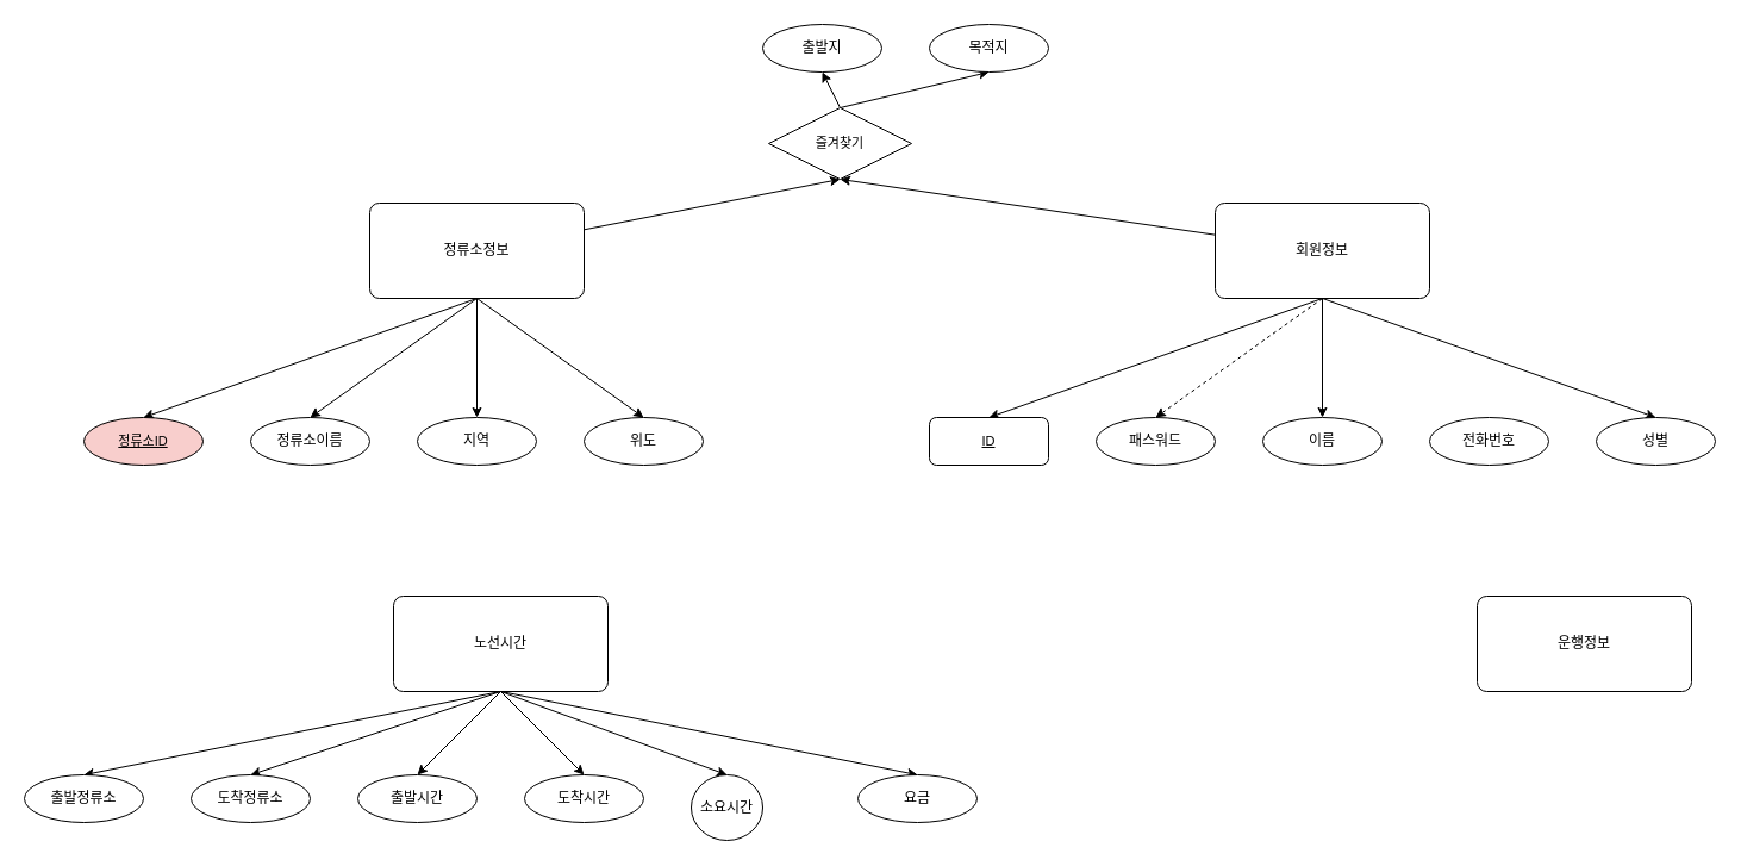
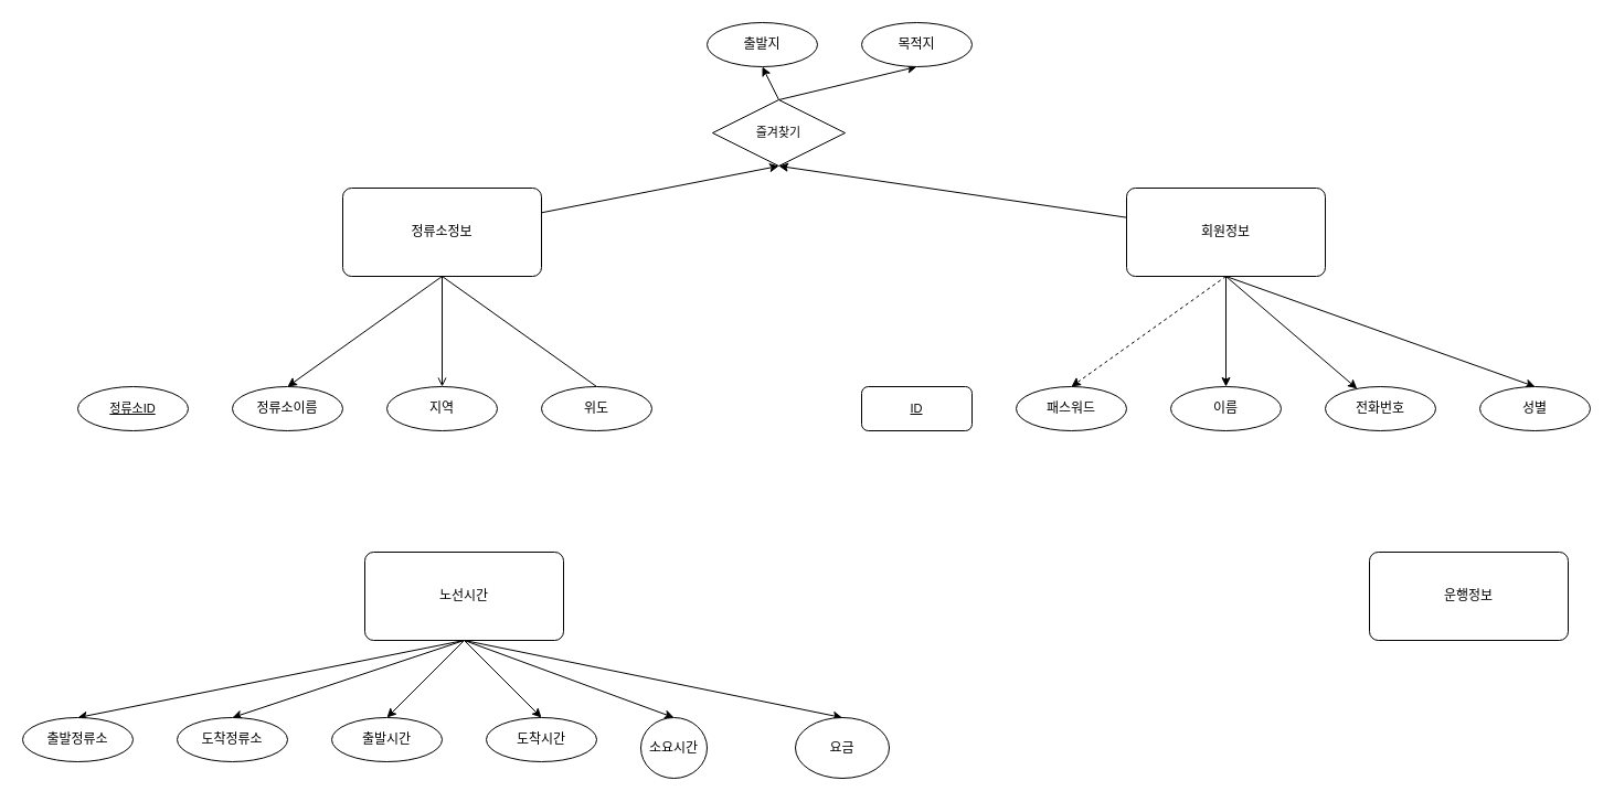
  <mxCell id="0" />
  <mxCell id="1" parent="0" />
- <mxCell id="2" style="rounded=0;orthogonalLoop=1;jettySize=auto;html=1;entryX=0.5;entryY=0;entryDx=0;entryDy=0;exitX=0.5;exitY=1;exitDx=0;exitDy=0;" edge="1" parent="1" source="7" target="12"><mxGeometry relative="1" as="geometry"><mxPoint x="830" y="350" as="targetPoint" /></mxGeometry></mxCell>
+ <mxCell id="2" style="rounded=0;orthogonalLoop=1;jettySize=auto;html=1;exitX=0.5;exitY=1;exitDx=0;exitDy=0;" edge="1" parent="1" source="7" target="10"><mxGeometry relative="1" as="geometry"><mxPoint x="830" y="350" as="targetPoint" /></mxGeometry></mxCell>
  <mxCell id="3" style="rounded=0;orthogonalLoop=1;jettySize=auto;html=1;entryX=0.5;entryY=0;entryDx=0;entryDy=0;exitX=0.5;exitY=1;exitDx=0;exitDy=0;dashed=1;" edge="1" parent="1" source="7" target="8"><mxGeometry relative="1" as="geometry" /></mxCell>
  <mxCell id="4" style="rounded=0;orthogonalLoop=1;jettySize=auto;html=1;entryX=0.5;entryY=0;entryDx=0;entryDy=0;exitX=0.5;exitY=1;exitDx=0;exitDy=0;" edge="1" parent="1" source="7" target="9"><mxGeometry relative="1" as="geometry" /></mxCell>
  <mxCell id="5" style="rounded=0;orthogonalLoop=1;jettySize=auto;html=1;entryX=0.5;entryY=0;entryDx=0;entryDy=0;exitX=0.5;exitY=1;exitDx=0;exitDy=0;" edge="1" parent="1" source="7" target="11"><mxGeometry relative="1" as="geometry" /></mxCell>
  <mxCell id="6" style="edgeStyle=none;shape=connector;rounded=0;orthogonalLoop=1;jettySize=auto;html=1;entryX=0.5;entryY=1;entryDx=0;entryDy=0;labelBackgroundColor=default;strokeColor=default;fontFamily=Helvetica;fontSize=11;fontColor=default;endArrow=classic;" edge="1" parent="1" source="7" target="33"><mxGeometry relative="1" as="geometry" /></mxCell>
  <mxCell id="7" value="회원정보" style="rounded=1;arcSize=10;whiteSpace=wrap;html=1;align=center;" vertex="1" parent="1"><mxGeometry x="1020" y="170" width="180" height="80" as="geometry" /></mxCell>
  <mxCell id="8" value="패스워드" style="ellipse;whiteSpace=wrap;html=1;align=center;" vertex="1" parent="1"><mxGeometry x="920" y="350" width="100" height="40" as="geometry" /></mxCell>
  <mxCell id="9" value="이름" style="ellipse;whiteSpace=wrap;html=1;align=center;" vertex="1" parent="1"><mxGeometry x="1060" y="350" width="100" height="40" as="geometry" /></mxCell>
  <mxCell id="10" value="전화번호" style="ellipse;whiteSpace=wrap;html=1;align=center;" vertex="1" parent="1"><mxGeometry x="1200" y="350" width="100" height="40" as="geometry" /></mxCell>
  <mxCell id="11" value="성별" style="ellipse;whiteSpace=wrap;html=1;align=center;" vertex="1" parent="1"><mxGeometry x="1340" y="350" width="100" height="40" as="geometry" /></mxCell>
  <mxCell id="12" value="ID" style="whiteSpace=wrap;html=1;align=center;fontStyle=4;fontFamily=Helvetica;fontSize=11;fontColor=default;rounded=1;" vertex="1" parent="1"><mxGeometry x="780" y="350" width="100" height="40" as="geometry" /></mxCell>
- <mxCell id="13" style="rounded=0;orthogonalLoop=1;jettySize=auto;html=1;entryX=0.5;entryY=0;entryDx=0;entryDy=0;exitX=0.5;exitY=1;exitDx=0;exitDy=0;" edge="1" source="18" target="22" parent="1"><mxGeometry relative="1" as="geometry"><mxPoint x="120" y="350" as="targetPoint" /></mxGeometry></mxCell>
  <mxCell id="14" style="rounded=0;orthogonalLoop=1;jettySize=auto;html=1;entryX=0.5;entryY=0;entryDx=0;entryDy=0;exitX=0.5;exitY=1;exitDx=0;exitDy=0;" edge="1" source="18" target="19" parent="1"><mxGeometry relative="1" as="geometry" /></mxCell>
- <mxCell id="15" style="rounded=0;orthogonalLoop=1;jettySize=auto;html=1;entryX=0.5;entryY=0;entryDx=0;entryDy=0;exitX=0.5;exitY=1;exitDx=0;exitDy=0;" edge="1" source="18" target="20" parent="1"><mxGeometry relative="1" as="geometry" /></mxCell>
- <mxCell id="16" style="rounded=0;orthogonalLoop=1;jettySize=auto;html=1;entryX=0.5;entryY=0;entryDx=0;entryDy=0;exitX=0.5;exitY=1;exitDx=0;exitDy=0;" edge="1" source="18" target="21" parent="1"><mxGeometry relative="1" as="geometry" /></mxCell>
+ <mxCell id="15" style="rounded=0;orthogonalLoop=1;jettySize=auto;html=1;entryX=0.5;entryY=0;entryDx=0;entryDy=0;exitX=0.5;exitY=1;exitDx=0;exitDy=0;endArrow=open;" edge="1" source="18" target="20" parent="1"><mxGeometry relative="1" as="geometry" /></mxCell>
+ <mxCell id="16" style="rounded=0;orthogonalLoop=1;jettySize=auto;html=1;entryX=0.5;entryY=0;entryDx=0;entryDy=0;exitX=0.5;exitY=1;exitDx=0;exitDy=0;endArrow=none;" edge="1" source="18" target="21" parent="1"><mxGeometry relative="1" as="geometry" /></mxCell>
  <mxCell id="17" style="edgeStyle=none;shape=connector;rounded=0;orthogonalLoop=1;jettySize=auto;html=1;entryX=0.5;entryY=1;entryDx=0;entryDy=0;labelBackgroundColor=default;strokeColor=default;fontFamily=Helvetica;fontSize=11;fontColor=default;endArrow=classic;" edge="1" parent="1" source="18" target="33"><mxGeometry relative="1" as="geometry" /></mxCell>
  <mxCell id="18" value="정류소정보" style="rounded=1;arcSize=10;whiteSpace=wrap;html=1;align=center;" vertex="1" parent="1"><mxGeometry x="310" y="170" width="180" height="80" as="geometry" /></mxCell>
  <mxCell id="19" value="정류소이름" style="ellipse;whiteSpace=wrap;html=1;align=center;" vertex="1" parent="1"><mxGeometry x="210" y="350" width="100" height="40" as="geometry" /></mxCell>
  <mxCell id="20" value="지역" style="ellipse;whiteSpace=wrap;html=1;align=center;" vertex="1" parent="1"><mxGeometry x="350" y="350" width="100" height="40" as="geometry" /></mxCell>
  <mxCell id="21" value="위도" style="ellipse;whiteSpace=wrap;html=1;align=center;" vertex="1" parent="1"><mxGeometry x="490" y="350" width="100" height="40" as="geometry" /></mxCell>
- <mxCell id="22" value="정류소ID" style="ellipse;whiteSpace=wrap;html=1;align=center;fontStyle=4;fontFamily=Helvetica;fontSize=11;fontColor=default;fillColor=#f8cecc;" vertex="1" parent="1"><mxGeometry x="70" y="350" width="100" height="40" as="geometry" /></mxCell>
+ <mxCell id="22" value="정류소ID" style="ellipse;whiteSpace=wrap;html=1;align=center;fontStyle=4;fontFamily=Helvetica;fontSize=11;fontColor=default;" vertex="1" parent="1"><mxGeometry x="70" y="350" width="100" height="40" as="geometry" /></mxCell>
  <mxCell id="23" value="운행정보" style="rounded=1;arcSize=10;whiteSpace=wrap;html=1;align=center;" vertex="1" parent="1"><mxGeometry x="1240" y="500" width="180" height="80" as="geometry" /></mxCell>
  <mxCell id="24" style="edgeStyle=none;shape=connector;rounded=0;orthogonalLoop=1;jettySize=auto;html=1;entryX=0.5;entryY=0;entryDx=0;entryDy=0;labelBackgroundColor=default;strokeColor=default;fontFamily=Helvetica;fontSize=11;fontColor=default;endArrow=classic;exitX=0.5;exitY=1;exitDx=0;exitDy=0;" edge="1" parent="1" source="30" target="41"><mxGeometry relative="1" as="geometry" /></mxCell>
  <mxCell id="25" style="edgeStyle=none;shape=connector;rounded=0;orthogonalLoop=1;jettySize=auto;html=1;entryX=0.5;entryY=0;entryDx=0;entryDy=0;labelBackgroundColor=default;strokeColor=default;fontFamily=Helvetica;fontSize=11;fontColor=default;endArrow=classic;exitX=0.5;exitY=1;exitDx=0;exitDy=0;" edge="1" parent="1" source="30" target="40"><mxGeometry relative="1" as="geometry" /></mxCell>
  <mxCell id="26" style="edgeStyle=none;shape=connector;rounded=0;orthogonalLoop=1;jettySize=auto;html=1;entryX=0.5;entryY=0;entryDx=0;entryDy=0;labelBackgroundColor=default;strokeColor=default;fontFamily=Helvetica;fontSize=11;fontColor=default;endArrow=classic;exitX=0.5;exitY=1;exitDx=0;exitDy=0;" edge="1" parent="1" source="30" target="34"><mxGeometry relative="1" as="geometry" /></mxCell>
  <mxCell id="27" style="edgeStyle=none;shape=connector;rounded=0;orthogonalLoop=1;jettySize=auto;html=1;entryX=0.5;entryY=0;entryDx=0;entryDy=0;labelBackgroundColor=default;strokeColor=default;fontFamily=Helvetica;fontSize=11;fontColor=default;endArrow=classic;exitX=0.5;exitY=1;exitDx=0;exitDy=0;" edge="1" parent="1" source="30" target="35"><mxGeometry relative="1" as="geometry" /></mxCell>
  <mxCell id="28" style="edgeStyle=none;shape=connector;rounded=0;orthogonalLoop=1;jettySize=auto;html=1;entryX=0.5;entryY=0;entryDx=0;entryDy=0;labelBackgroundColor=default;strokeColor=default;fontFamily=Helvetica;fontSize=11;fontColor=default;endArrow=classic;exitX=0.5;exitY=1;exitDx=0;exitDy=0;" edge="1" parent="1" source="30" target="36"><mxGeometry relative="1" as="geometry" /></mxCell>
  <mxCell id="29" style="edgeStyle=none;shape=connector;rounded=0;orthogonalLoop=1;jettySize=auto;html=1;entryX=0.5;entryY=0;entryDx=0;entryDy=0;labelBackgroundColor=default;strokeColor=default;fontFamily=Helvetica;fontSize=11;fontColor=default;endArrow=classic;exitX=0.5;exitY=1;exitDx=0;exitDy=0;" edge="1" parent="1" source="30" target="37"><mxGeometry relative="1" as="geometry" /></mxCell>
  <mxCell id="30" value="노선시간" style="rounded=1;arcSize=10;whiteSpace=wrap;html=1;align=center;" vertex="1" parent="1"><mxGeometry x="330" y="500" width="180" height="80" as="geometry" /></mxCell>
  <mxCell id="31" style="edgeStyle=none;shape=connector;rounded=0;orthogonalLoop=1;jettySize=auto;html=1;entryX=0.5;entryY=1;entryDx=0;entryDy=0;labelBackgroundColor=default;strokeColor=default;fontFamily=Helvetica;fontSize=11;fontColor=default;endArrow=classic;exitX=0.5;exitY=0;exitDx=0;exitDy=0;" edge="1" parent="1" source="33" target="38"><mxGeometry relative="1" as="geometry" /></mxCell>
  <mxCell id="32" style="edgeStyle=none;shape=connector;rounded=0;orthogonalLoop=1;jettySize=auto;html=1;entryX=0.5;entryY=1;entryDx=0;entryDy=0;labelBackgroundColor=default;strokeColor=default;fontFamily=Helvetica;fontSize=11;fontColor=default;endArrow=classic;exitX=0.5;exitY=0;exitDx=0;exitDy=0;" edge="1" parent="1" source="33" target="39"><mxGeometry relative="1" as="geometry" /></mxCell>
  <mxCell id="33" value="즐겨찾기" style="shape=rhombus;perimeter=rhombusPerimeter;whiteSpace=wrap;html=1;align=center;fontFamily=Helvetica;fontSize=11;fontColor=default;" vertex="1" parent="1"><mxGeometry x="645" y="90" width="120" height="60" as="geometry" /></mxCell>
  <mxCell id="34" value="출발시간" style="ellipse;whiteSpace=wrap;html=1;align=center;" vertex="1" parent="1"><mxGeometry x="300" y="650" width="100" height="40" as="geometry" /></mxCell>
  <mxCell id="35" value="도착시간" style="ellipse;whiteSpace=wrap;html=1;align=center;" vertex="1" parent="1"><mxGeometry x="440" y="650" width="100" height="40" as="geometry" /></mxCell>
  <mxCell id="36" value="소요시간" style="ellipse;whiteSpace=wrap;html=1;align=center;" vertex="1" parent="1"><mxGeometry x="580" y="650" width="60" height="55" as="geometry" /></mxCell>
- <mxCell id="37" value="요금" style="ellipse;whiteSpace=wrap;html=1;align=center;" vertex="1" parent="1"><mxGeometry x="720" y="650" width="100" height="40" as="geometry" /></mxCell>
+ <mxCell id="37" value="요금" style="ellipse;whiteSpace=wrap;html=1;align=center;" vertex="1" parent="1"><mxGeometry x="720" y="650" width="85" height="55" as="geometry" /></mxCell>
  <mxCell id="38" value="출발지" style="ellipse;whiteSpace=wrap;html=1;align=center;" vertex="1" parent="1"><mxGeometry x="640" y="20" width="100" height="40" as="geometry" /></mxCell>
  <mxCell id="39" value="목적지" style="ellipse;whiteSpace=wrap;html=1;align=center;" vertex="1" parent="1"><mxGeometry x="780" y="20" width="100" height="40" as="geometry" /></mxCell>
  <mxCell id="40" value="도착정류소" style="ellipse;whiteSpace=wrap;html=1;align=center;" vertex="1" parent="1"><mxGeometry x="160" y="650" width="100" height="40" as="geometry" /></mxCell>
  <mxCell id="41" value="출발정류소" style="ellipse;whiteSpace=wrap;html=1;align=center;" vertex="1" parent="1"><mxGeometry x="20" y="650" width="100" height="40" as="geometry" /></mxCell>
